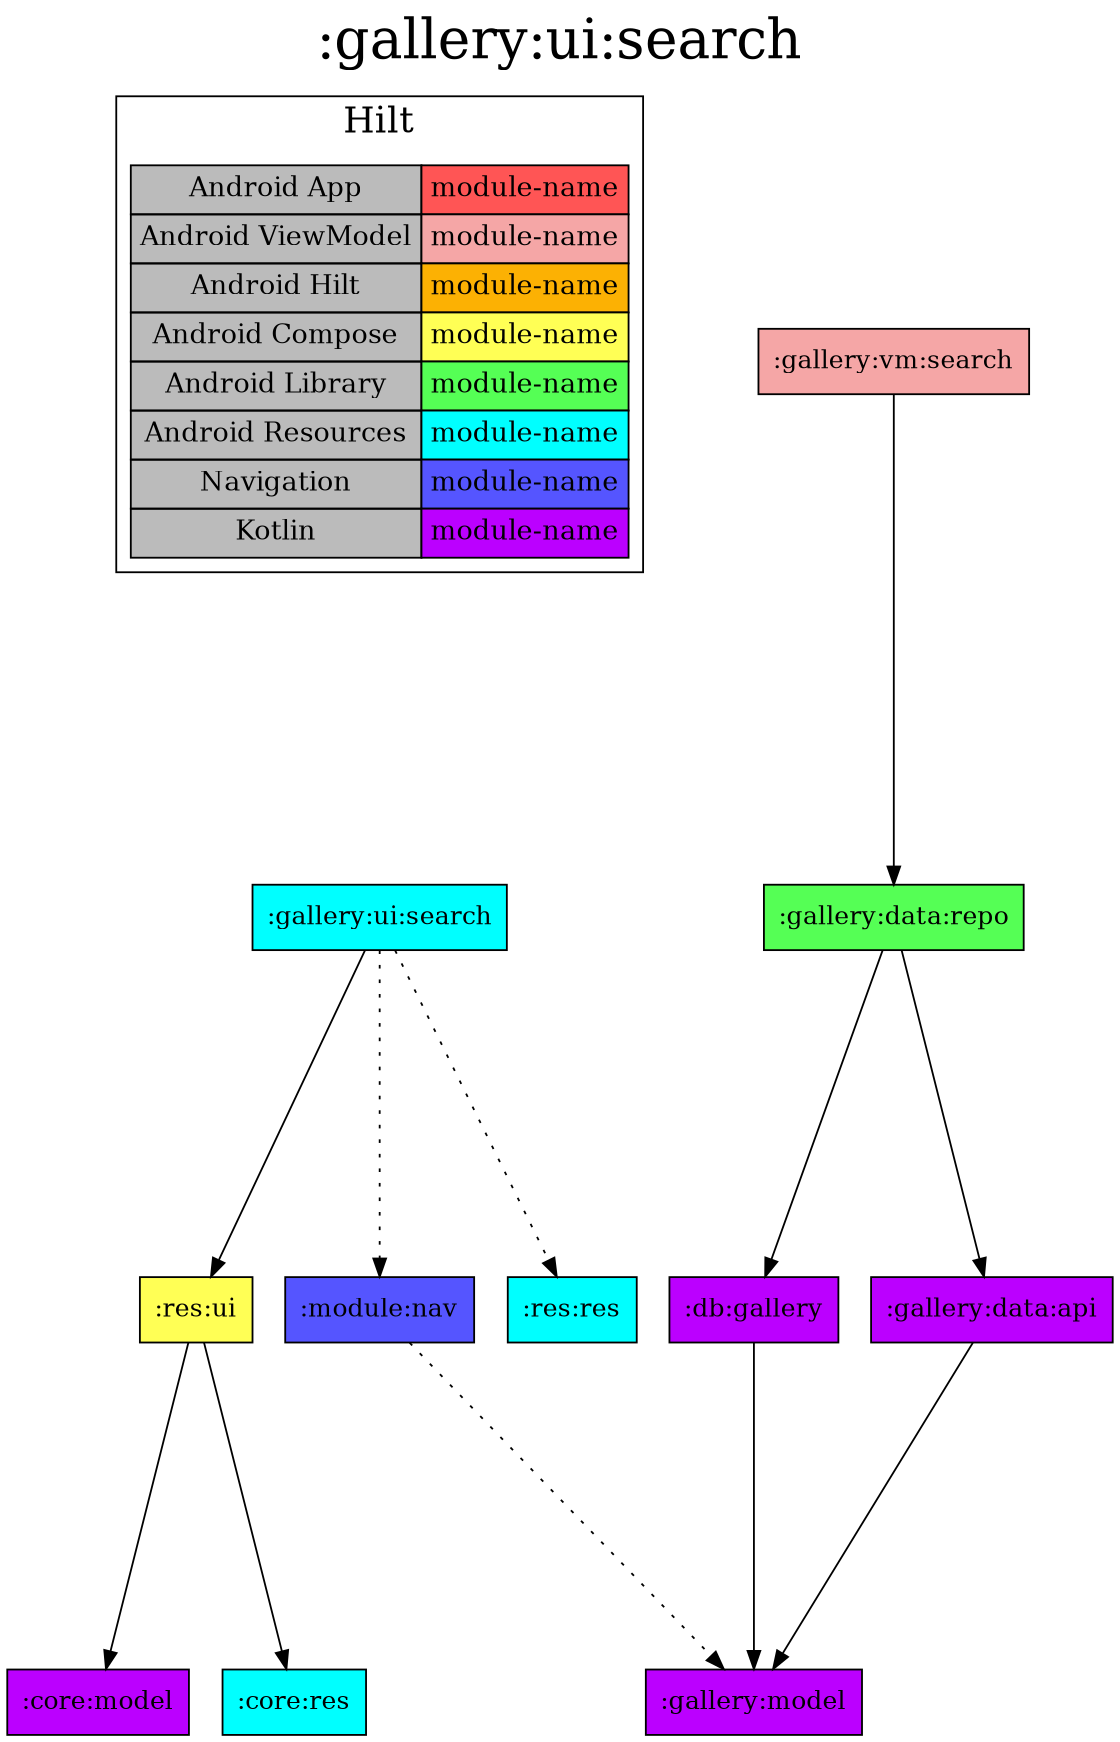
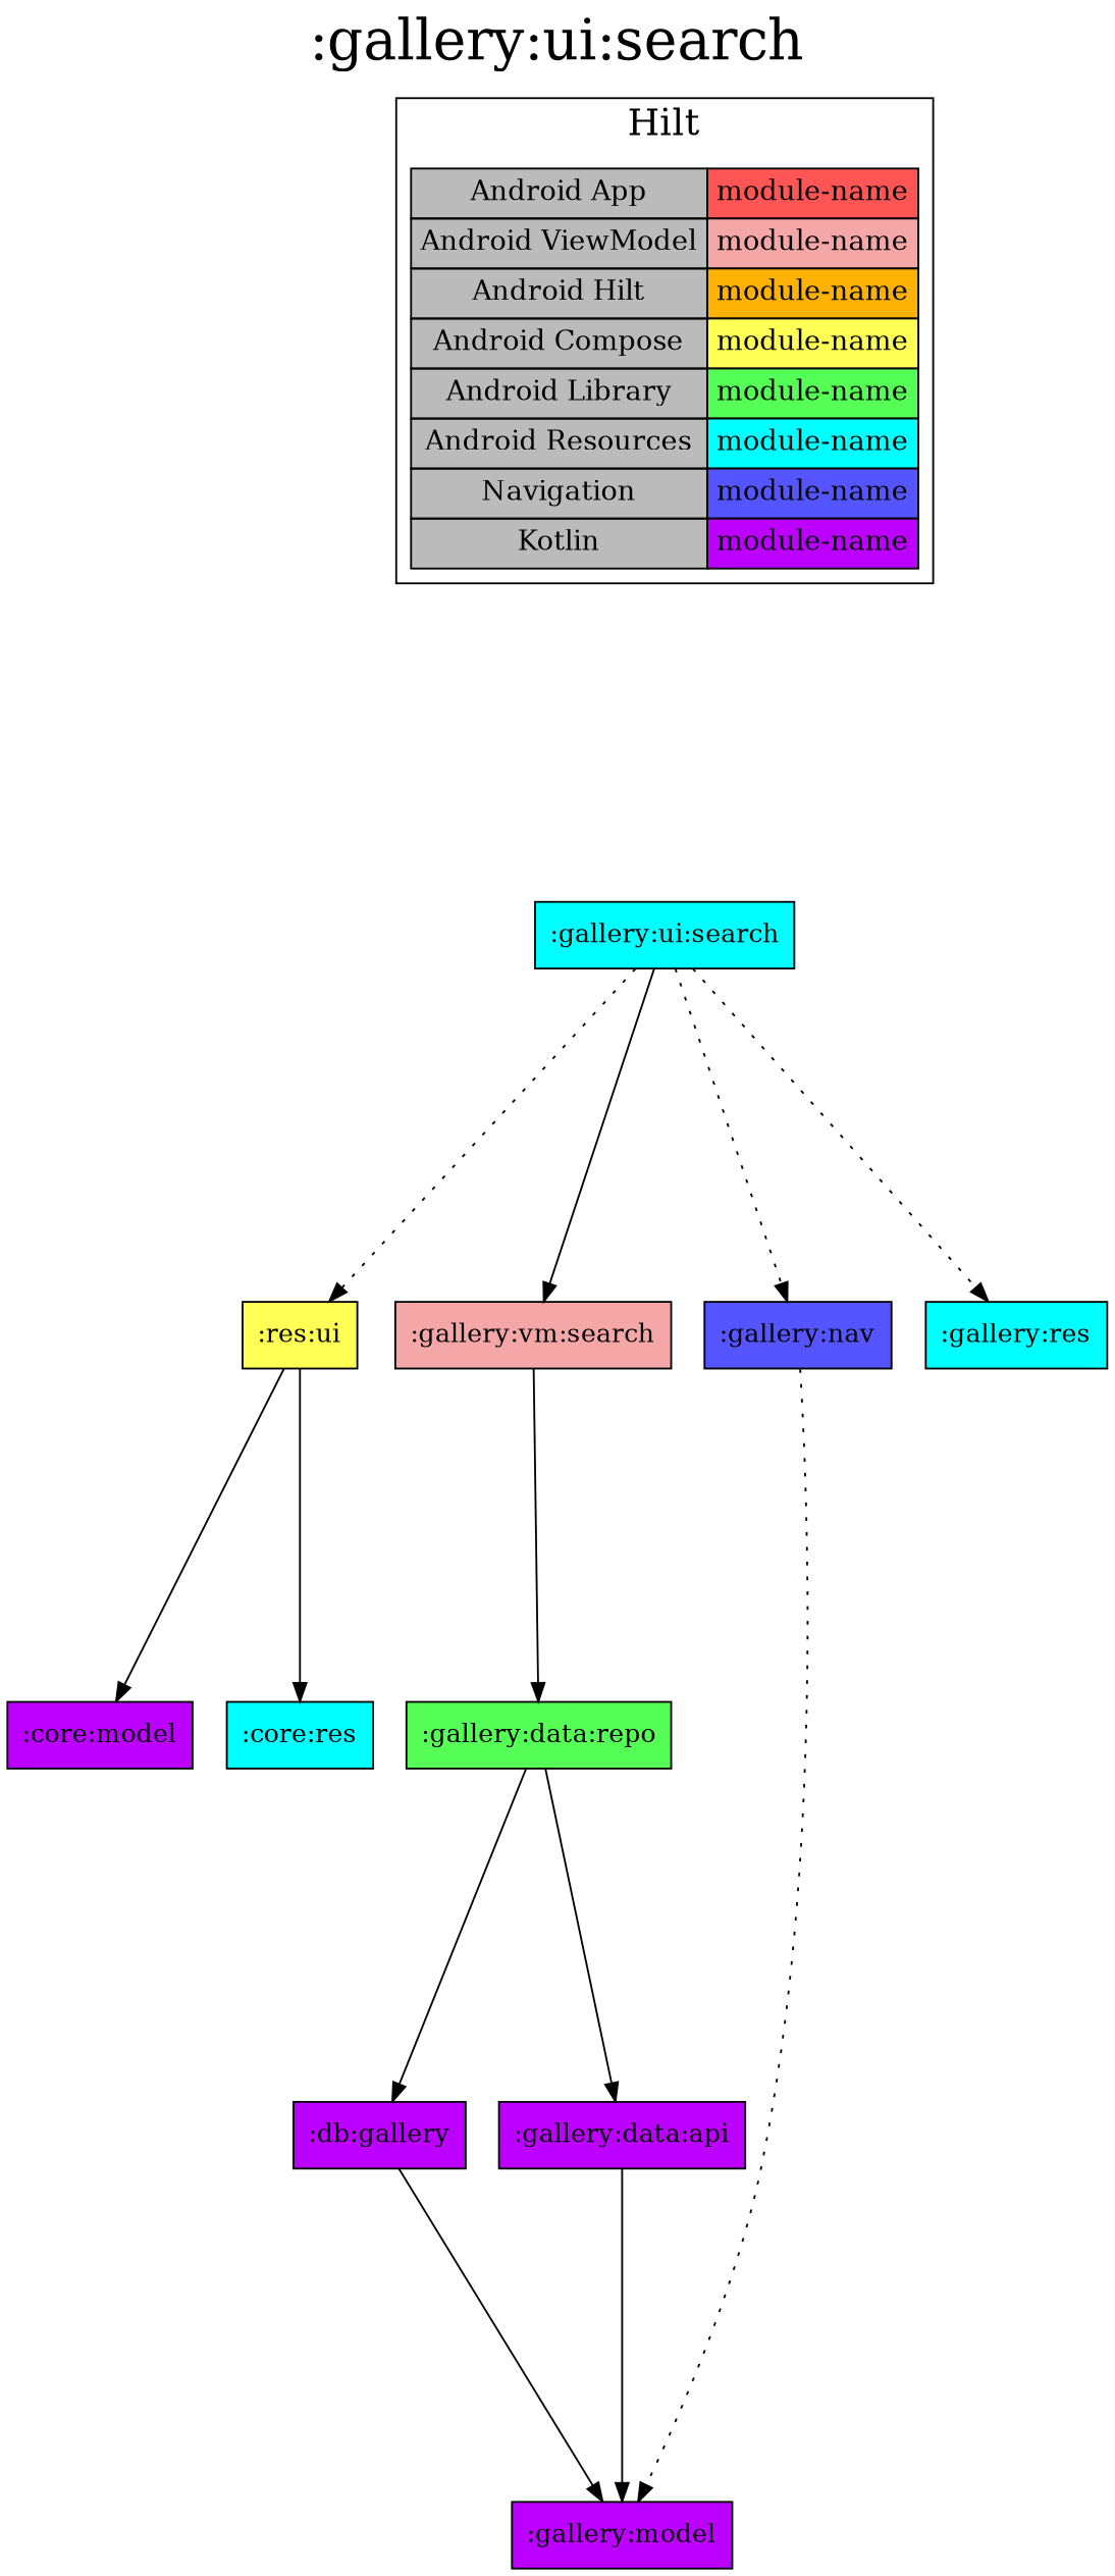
  digraph {
    fontsize=30
    label=":gallery:ui:search"
    labelloc=t
    rankdir=TB
    ranksep=2.5
    node [fillcolor="#BB00FF" shape=box style=filled]
    edge [dir=forward]
    n1 [fillcolor="#bbbbbb" fontsize=15 label=< <TABLE BORDER="0" CELLBORDER="1" CELLSPACING="0" CELLPADDING="4"> <TR><TD>Android App</TD><TD BGCOLOR="#FF5555">module-name</TD></TR> <TR><TD>Android ViewModel</TD><TD BGCOLOR="#F5A6A6">module-name</TD></TR> <TR><TD>Android Hilt</TD><TD BGCOLOR="#FCB103">module-name</TD></TR> <TR><TD>Android Compose</TD><TD BGCOLOR="#FFFF55">module-name</TD></TR> <TR><TD>Android Library</TD><TD BGCOLOR="#55FF55">module-name</TD></TR> <TR><TD>Android Resources</TD><TD BGCOLOR="#00FFFF">module-name</TD></TR> <TR><TD>Navigation</TD><TD BGCOLOR="#5555FF">module-name</TD></TR> <TR><TD>Kotlin</TD><TD BGCOLOR="#BB00FF">module-name</TD></TR> </TABLE> > margin=0 shape=none]
    ":gallery:ui:search" [fillcolor="#00FFFF"]
    n3 [fillcolor="#FFFF55" label=":res:ui"]
    ":gallery:vm:search" [fillcolor="#F5A6A6"]
-   ":gallery:nav" [fillcolor="#5555FF" label=":module:nav"]
-   ":gallery:res" [fillcolor="#00FFFF" label=":res:res"]
+   ":gallery:nav" [fillcolor="#5555FF"]
+   ":gallery:res" [fillcolor="#00FFFF"]
    ":core:model"
    ":core:res" [fillcolor="#00FFFF"]
    ":gallery:data:repo" [fillcolor="#55FF55"]
    ":gallery:model"
    ":db:gallery"
    ":gallery:data:api"
    subgraph sub_1 {
      rank=same
    }
    subgraph cluster_2 {
      fontsize=20
      label=Hilt
      n1
    }
    n1 -> ":gallery:ui:search" [style=invis]
-   ":gallery:ui:search" -> n3
+   ":gallery:ui:search" -> n3 [style=dotted]
+   ":gallery:ui:search" -> ":gallery:vm:search"
    ":gallery:ui:search" -> ":gallery:nav" [style=dotted]
    ":gallery:ui:search" -> ":gallery:res" [style=dotted]
    n3 -> ":core:model"
    n3 -> ":core:res"
    ":gallery:vm:search" -> ":gallery:data:repo"
    ":gallery:nav" -> ":gallery:model" [style=dotted]
    ":gallery:data:repo" -> ":db:gallery"
    ":gallery:data:repo" -> ":gallery:data:api"
    ":db:gallery" -> ":gallery:model"
    ":gallery:data:api" -> ":gallery:model"
  }
